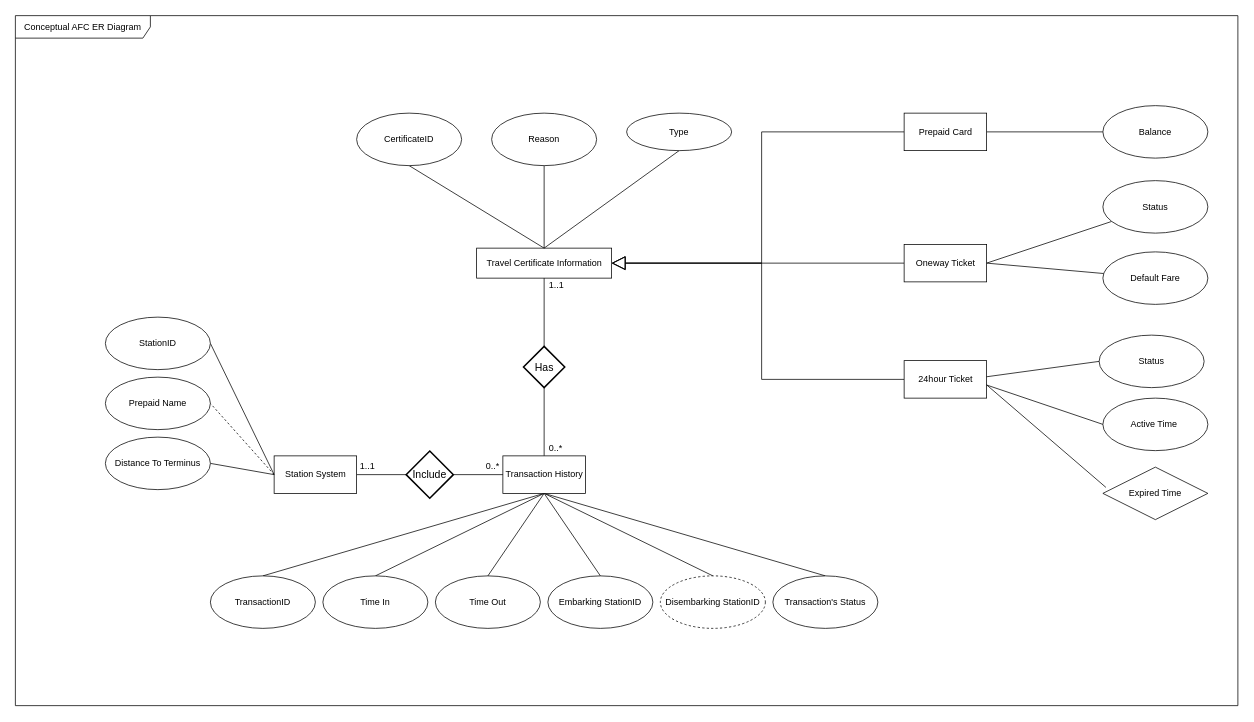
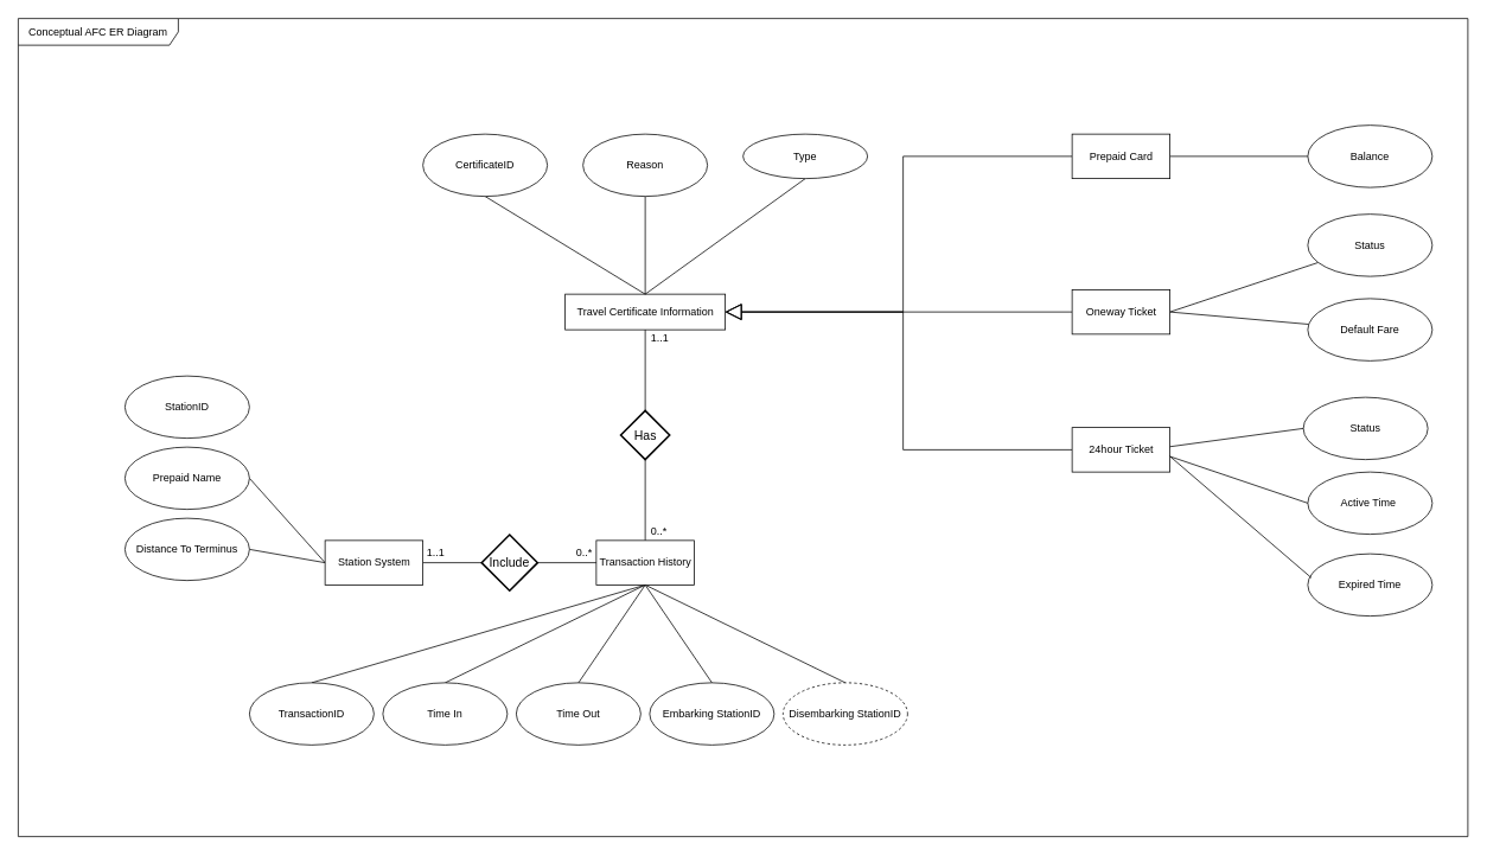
  <mxCell id="0" />
  <mxCell id="1" parent="0" />
  <mxCell id="2" value="&lt;span class=&quot;fontstyle0&quot;&gt;Conceptual AFC ER Diagram&lt;br&gt;&lt;/span&gt;" style="shape=umlFrame;whiteSpace=wrap;html=1;width=180;height=30;" parent="1" vertex="1"><mxGeometry x="20" y="20" width="1630" height="920" as="geometry" /></mxCell>
  <mxCell id="3" style="edgeStyle=orthogonalEdgeStyle;rounded=0;orthogonalLoop=1;jettySize=auto;html=1;exitX=0.5;exitY=1;exitDx=0;exitDy=0;entryX=0.5;entryY=0;entryDx=0;entryDy=0;endArrow=none;endFill=0;strokeColor=#000000;" parent="1" source="44" target="13" edge="1"><mxGeometry relative="1" as="geometry" /></mxCell>
  <mxCell id="4" value="0..*" style="text;html=1;resizable=0;points=[];align=center;verticalAlign=middle;labelBackgroundColor=#ffffff;" parent="3" vertex="1" connectable="0"><mxGeometry x="0.764" y="1" relative="1" as="geometry"><mxPoint x="13" as="offset" /></mxGeometry></mxCell>
  <mxCell id="5" style="edgeStyle=none;rounded=0;orthogonalLoop=1;jettySize=auto;html=1;exitX=0.5;exitY=0;exitDx=0;exitDy=0;startArrow=none;startFill=0;endArrow=none;endFill=0;strokeColor=#000000;" parent="1" source="6" target="27" edge="1"><mxGeometry relative="1" as="geometry" /></mxCell>
  <mxCell id="6" value="Travel Certificate Information" style="html=1;" parent="1" vertex="1"><mxGeometry x="635" y="330" width="180" height="40" as="geometry" /></mxCell>
  <mxCell id="7" style="edgeStyle=none;rounded=0;orthogonalLoop=1;jettySize=auto;html=1;exitX=0.5;exitY=1;exitDx=0;exitDy=0;entryX=0.5;entryY=0;entryDx=0;entryDy=0;startArrow=none;startFill=0;endArrow=none;endFill=0;strokeColor=#000000;" parent="1" source="13" target="30" edge="1"><mxGeometry relative="1" as="geometry" /></mxCell>
  <mxCell id="8" style="edgeStyle=none;rounded=0;orthogonalLoop=1;jettySize=auto;html=1;exitX=0.5;exitY=1;exitDx=0;exitDy=0;entryX=0.5;entryY=0;entryDx=0;entryDy=0;startArrow=none;startFill=0;endArrow=none;endFill=0;strokeColor=#000000;" parent="1" source="13" target="31" edge="1"><mxGeometry relative="1" as="geometry" /></mxCell>
  <mxCell id="9" style="edgeStyle=none;rounded=0;orthogonalLoop=1;jettySize=auto;html=1;exitX=0.5;exitY=1;exitDx=0;exitDy=0;entryX=0.5;entryY=0;entryDx=0;entryDy=0;startArrow=none;startFill=0;endArrow=none;endFill=0;strokeColor=#000000;" parent="1" source="13" target="32" edge="1"><mxGeometry relative="1" as="geometry" /></mxCell>
  <mxCell id="10" style="edgeStyle=none;rounded=0;orthogonalLoop=1;jettySize=auto;html=1;exitX=0.5;exitY=1;exitDx=0;exitDy=0;entryX=0.5;entryY=0;entryDx=0;entryDy=0;startArrow=none;startFill=0;endArrow=none;endFill=0;strokeColor=#000000;" parent="1" source="13" target="33" edge="1"><mxGeometry relative="1" as="geometry" /></mxCell>
  <mxCell id="11" style="edgeStyle=none;rounded=0;orthogonalLoop=1;jettySize=auto;html=1;exitX=0.5;exitY=1;exitDx=0;exitDy=0;entryX=0.5;entryY=0;entryDx=0;entryDy=0;startArrow=none;startFill=0;endArrow=none;endFill=0;strokeColor=#000000;" parent="1" source="13" target="34" edge="1"><mxGeometry relative="1" as="geometry" /></mxCell>
- <mxCell id="12" style="edgeStyle=none;rounded=0;orthogonalLoop=1;jettySize=auto;html=1;exitX=0.5;exitY=1;exitDx=0;exitDy=0;entryX=0.5;entryY=0;entryDx=0;entryDy=0;startArrow=none;startFill=0;endArrow=none;endFill=0;strokeColor=#000000;" parent="1" source="13" target="35" edge="1"><mxGeometry relative="1" as="geometry" /></mxCell>
  <mxCell id="13" value="Transaction History" style="html=1;" parent="1" vertex="1"><mxGeometry x="670" y="607" width="110" height="50" as="geometry" /></mxCell>
  <mxCell id="14" style="edgeStyle=orthogonalEdgeStyle;rounded=0;orthogonalLoop=1;jettySize=auto;html=1;exitX=0;exitY=0.5;exitDx=0;exitDy=0;entryX=1;entryY=0.5;entryDx=0;entryDy=0;startArrow=none;startFill=0;endArrow=block;endFill=0;strokeColor=#000000;endSize=16;" parent="1" source="16" target="6" edge="1"><mxGeometry relative="1" as="geometry" /></mxCell>
  <mxCell id="15" style="edgeStyle=orthogonalEdgeStyle;rounded=0;orthogonalLoop=1;jettySize=auto;html=1;exitX=1;exitY=0.5;exitDx=0;exitDy=0;entryX=0;entryY=0.5;entryDx=0;entryDy=0;endArrow=none;endFill=0;" parent="1" source="16" target="55" edge="1"><mxGeometry relative="1" as="geometry" /></mxCell>
  <mxCell id="16" value="Prepaid Card" style="html=1;" parent="1" vertex="1"><mxGeometry x="1205" y="150" width="110" height="50" as="geometry" /></mxCell>
  <mxCell id="17" style="rounded=0;orthogonalLoop=1;jettySize=auto;html=1;exitX=1;exitY=0.5;exitDx=0;exitDy=0;startArrow=none;startFill=0;endArrow=none;endFill=0;strokeColor=#000000;" parent="1" source="20" target="23" edge="1"><mxGeometry relative="1" as="geometry" /></mxCell>
  <mxCell id="18" style="rounded=0;orthogonalLoop=1;jettySize=auto;html=1;exitX=1;exitY=0.5;exitDx=0;exitDy=0;startArrow=none;startFill=0;endArrow=none;endFill=0;strokeColor=#000000;" parent="1" source="20" target="24" edge="1"><mxGeometry relative="1" as="geometry" /></mxCell>
  <mxCell id="19" style="edgeStyle=orthogonalEdgeStyle;rounded=0;orthogonalLoop=1;jettySize=auto;html=1;exitX=0;exitY=0.5;exitDx=0;exitDy=0;startArrow=none;startFill=0;endArrow=block;endFill=0;strokeColor=#000000;endSize=16;" parent="1" source="20" edge="1"><mxGeometry relative="1" as="geometry"><mxPoint x="815" y="350" as="targetPoint" /></mxGeometry></mxCell>
  <mxCell id="20" value="Oneway Ticket" style="html=1;" parent="1" vertex="1"><mxGeometry x="1205" y="325" width="110" height="50" as="geometry" /></mxCell>
  <mxCell id="21" style="edgeStyle=orthogonalEdgeStyle;rounded=0;orthogonalLoop=1;jettySize=auto;html=1;exitX=0;exitY=0.5;exitDx=0;exitDy=0;entryX=1;entryY=0.5;entryDx=0;entryDy=0;startArrow=none;startFill=0;endArrow=block;endFill=0;strokeColor=#000000;endSize=16;" parent="1" source="22" target="6" edge="1"><mxGeometry relative="1" as="geometry" /></mxCell>
  <mxCell id="22" value="24hour Ticket" style="html=1;" parent="1" vertex="1"><mxGeometry x="1205" y="480" width="110" height="50" as="geometry" /></mxCell>
  <mxCell id="23" value="Status" style="ellipse;whiteSpace=wrap;html=1;" parent="1" vertex="1"><mxGeometry x="1470" y="240" width="140" height="70" as="geometry" /></mxCell>
  <mxCell id="24" value="Default Fare" style="ellipse;whiteSpace=wrap;html=1;" parent="1" vertex="1"><mxGeometry x="1470" y="335" width="140" height="70" as="geometry" /></mxCell>
  <mxCell id="25" style="edgeStyle=none;rounded=0;orthogonalLoop=1;jettySize=auto;html=1;exitX=0.5;exitY=1;exitDx=0;exitDy=0;entryX=0.5;entryY=0;entryDx=0;entryDy=0;startArrow=none;startFill=0;endArrow=none;endFill=0;strokeColor=#000000;" parent="1" source="26" target="6" edge="1"><mxGeometry relative="1" as="geometry" /></mxCell>
  <mxCell id="26" value="CertificateID" style="ellipse;whiteSpace=wrap;html=1;" parent="1" vertex="1"><mxGeometry y="150" width="140" height="70" as="geometry" x="475" /></mxCell>
  <mxCell id="27" value="Reason" style="ellipse;whiteSpace=wrap;html=1;" parent="1" vertex="1"><mxGeometry x="655" y="150" width="140" height="70" as="geometry" /></mxCell>
  <mxCell id="28" style="edgeStyle=none;rounded=0;orthogonalLoop=1;jettySize=auto;html=1;exitX=0.5;exitY=1;exitDx=0;exitDy=0;startArrow=none;startFill=0;endArrow=none;endFill=0;strokeColor=#000000;" parent="1" source="29" edge="1"><mxGeometry relative="1" as="geometry"><mxPoint x="725" y="330" as="targetPoint" /></mxGeometry></mxCell>
  <mxCell id="29" value="Type" style="ellipse;whiteSpace=wrap;html=1;" parent="1" vertex="1"><mxGeometry x="835" y="150" width="140" height="50" as="geometry" /></mxCell>
  <mxCell id="30" value="TransactionID" style="ellipse;whiteSpace=wrap;html=1;" parent="1" vertex="1"><mxGeometry x="280" y="767" width="140" height="70" as="geometry" /></mxCell>
  <mxCell id="31" value="Time In" style="ellipse;whiteSpace=wrap;html=1;" parent="1" vertex="1"><mxGeometry x="430" y="767" width="140" height="70" as="geometry" /></mxCell>
  <mxCell id="32" value="Time Out" style="ellipse;whiteSpace=wrap;html=1;" parent="1" vertex="1"><mxGeometry x="580" y="767" width="140" height="70" as="geometry" /></mxCell>
  <mxCell id="33" value="Embarking StationID" style="ellipse;whiteSpace=wrap;html=1;" parent="1" vertex="1"><mxGeometry x="730" y="767" width="140" height="70" as="geometry" /></mxCell>
  <mxCell id="34" value="Disembarking StationID" style="ellipse;whiteSpace=wrap;html=1;dashed=1;" parent="1" vertex="1"><mxGeometry x="880" y="767" width="140" height="70" as="geometry" /></mxCell>
- <mxCell id="35" value="Transaction's Status&lt;br&gt;" style="ellipse;whiteSpace=wrap;html=1;" parent="1" vertex="1"><mxGeometry x="1030" y="767" width="140" height="70" as="geometry" /></mxCell>
  <mxCell id="36" style="edgeStyle=orthogonalEdgeStyle;rounded=0;orthogonalLoop=1;jettySize=auto;html=1;exitX=1;exitY=0.5;exitDx=0;exitDy=0;entryX=0;entryY=0.5;entryDx=0;entryDy=0;startArrow=none;startFill=0;endArrow=none;endFill=0;endSize=16;strokeColor=#000000;strokeWidth=1;" parent="1" source="39" target="50" edge="1"><mxGeometry relative="1" as="geometry" /></mxCell>
- <mxCell id="37" style="edgeStyle=none;rounded=0;orthogonalLoop=1;jettySize=auto;html=1;exitX=0;exitY=0.5;exitDx=0;exitDy=0;entryX=1;entryY=0.5;entryDx=0;entryDy=0;startArrow=none;startFill=0;endArrow=none;endFill=0;endSize=16;strokeColor=#000000;strokeWidth=1;dashed=1;" parent="1" source="39" target="42" edge="1"><mxGeometry relative="1" as="geometry" /></mxCell>
+ <mxCell id="37" style="edgeStyle=none;rounded=0;orthogonalLoop=1;jettySize=auto;html=1;exitX=0;exitY=0.5;exitDx=0;exitDy=0;entryX=1;entryY=0.5;entryDx=0;entryDy=0;startArrow=none;startFill=0;endArrow=none;endFill=0;endSize=16;strokeColor=#000000;strokeWidth=1;" parent="1" source="39" target="42" edge="1"><mxGeometry relative="1" as="geometry" /></mxCell>
  <mxCell id="38" style="edgeStyle=none;rounded=0;orthogonalLoop=1;jettySize=auto;html=1;exitX=0;exitY=0.5;exitDx=0;exitDy=0;entryX=1;entryY=0.5;entryDx=0;entryDy=0;startArrow=none;startFill=0;endArrow=none;endFill=0;endSize=16;strokeColor=#000000;strokeWidth=1;" parent="1" source="39" target="43" edge="1"><mxGeometry relative="1" as="geometry" /></mxCell>
  <mxCell id="39" value="Station System" style="html=1;" parent="1" vertex="1"><mxGeometry x="365" y="607" width="110" height="50" as="geometry" /></mxCell>
- <mxCell id="40" style="rounded=0;orthogonalLoop=1;jettySize=auto;html=1;exitX=1;exitY=0.5;exitDx=0;exitDy=0;entryX=0;entryY=0.5;entryDx=0;entryDy=0;startArrow=none;startFill=0;endArrow=none;endFill=0;endSize=16;strokeColor=#000000;strokeWidth=1;" parent="1" source="41" target="39" edge="1"><mxGeometry relative="1" as="geometry" /></mxCell>
  <mxCell id="41" value="StationID" style="ellipse;whiteSpace=wrap;html=1;" parent="1" vertex="1"><mxGeometry x="140" y="422" width="140" height="70" as="geometry" /></mxCell>
  <mxCell id="42" value="Prepaid Name" style="ellipse;whiteSpace=wrap;html=1;" parent="1" vertex="1"><mxGeometry x="140" y="502" width="140" height="70" as="geometry" /></mxCell>
  <mxCell id="43" value="Distance To Terminus" style="ellipse;whiteSpace=wrap;html=1;" parent="1" vertex="1"><mxGeometry x="140" y="582" width="140" height="70" as="geometry" /></mxCell>
  <mxCell id="44" value="Has" style="shape=rhombus;strokeWidth=2;fontSize=17;perimeter=rhombusPerimeter;whiteSpace=wrap;html=1;align=center;fontSize=14;" parent="1" vertex="1"><mxGeometry x="697.5" y="461" width="55" height="55" as="geometry" /></mxCell>
  <mxCell id="45" style="edgeStyle=orthogonalEdgeStyle;rounded=0;orthogonalLoop=1;jettySize=auto;html=1;exitX=0.5;exitY=1;exitDx=0;exitDy=0;entryX=0.5;entryY=0;entryDx=0;entryDy=0;endArrow=none;endFill=0;strokeColor=#000000;" parent="1" source="6" target="44" edge="1"><mxGeometry relative="1" as="geometry"><mxPoint x="725" y="497" as="sourcePoint" /><mxPoint x="725" y="607" as="targetPoint" /></mxGeometry></mxCell>
  <mxCell id="46" value="1..1" style="text;html=1;resizable=0;points=[];align=center;verticalAlign=middle;labelBackgroundColor=#ffffff;" parent="45" vertex="1" connectable="0"><mxGeometry x="-0.745" y="-2" relative="1" as="geometry"><mxPoint x="17" y="-3" as="offset" /></mxGeometry></mxCell>
  <mxCell id="47" value="0..*" style="text;html=1;resizable=0;points=[];align=center;verticalAlign=middle;labelBackgroundColor=#ffffff;" parent="45" vertex="1" connectable="0"><mxGeometry x="-0.745" y="-2" relative="1" as="geometry"><mxPoint x="-68" y="238" as="offset" /></mxGeometry></mxCell>
  <mxCell id="48" value="1..1" style="text;html=1;resizable=0;points=[];align=center;verticalAlign=middle;labelBackgroundColor=#ffffff;" parent="45" vertex="1" connectable="0"><mxGeometry x="-0.745" y="-2" relative="1" as="geometry"><mxPoint x="-235" y="238" as="offset" /></mxGeometry></mxCell>
  <mxCell id="49" style="edgeStyle=orthogonalEdgeStyle;rounded=0;orthogonalLoop=1;jettySize=auto;html=1;exitX=1;exitY=0.5;exitDx=0;exitDy=0;entryX=0;entryY=0.5;entryDx=0;entryDy=0;startArrow=none;startFill=0;endArrow=none;endFill=0;endSize=16;strokeColor=#000000;strokeWidth=1;" parent="1" source="50" target="13" edge="1"><mxGeometry relative="1" as="geometry" /></mxCell>
  <mxCell id="50" value="Include" style="shape=rhombus;strokeWidth=2;fontSize=17;perimeter=rhombusPerimeter;whiteSpace=wrap;html=1;align=center;fontSize=14;" parent="1" vertex="1"><mxGeometry x="541" y="600.5" width="63" height="63" as="geometry" /></mxCell>
  <mxCell id="51" value="Active Time&amp;nbsp;" style="ellipse;whiteSpace=wrap;html=1;" parent="1" vertex="1"><mxGeometry x="1470" y="530" width="140" height="70" as="geometry" /></mxCell>
- <mxCell id="52" value="Expired Time" style="rhombus;whiteSpace=wrap;html=1;" parent="1" vertex="1"><mxGeometry x="1470" y="622" width="140" height="70" as="geometry" /></mxCell>
+ <mxCell id="52" value="Expired Time" style="ellipse;whiteSpace=wrap;html=1;" parent="1" vertex="1"><mxGeometry x="1470" y="622" width="140" height="70" as="geometry" /></mxCell>
  <mxCell id="53" style="rounded=0;orthogonalLoop=1;jettySize=auto;html=1;startArrow=none;startFill=0;endArrow=none;endFill=0;strokeColor=#000000;entryX=0;entryY=0.5;entryDx=0;entryDy=0;" parent="1" edge="1" target="51"><mxGeometry relative="1" as="geometry"><mxPoint x="1315" y="512.5" as="sourcePoint" /><mxPoint x="1469.756" y="497.415" as="targetPoint" /></mxGeometry></mxCell>
  <mxCell id="54" style="rounded=0;orthogonalLoop=1;jettySize=auto;html=1;startArrow=none;startFill=0;endArrow=none;endFill=0;strokeColor=#000000;entryX=0.029;entryY=0.386;entryDx=0;entryDy=0;entryPerimeter=0;exitX=1;exitY=0.647;exitDx=0;exitDy=0;exitPerimeter=0;" parent="1" source="22" target="52" edge="1"><mxGeometry relative="1" as="geometry"><mxPoint x="1325" y="512.355" as="sourcePoint" /><mxPoint x="1479.756" y="504.915" as="targetPoint" /></mxGeometry></mxCell>
  <mxCell id="55" value="Balance" style="ellipse;whiteSpace=wrap;html=1;" parent="1" vertex="1"><mxGeometry x="1470" y="140" width="140" height="70" as="geometry" /></mxCell>
  <mxCell id="56" value="Status" style="ellipse;whiteSpace=wrap;html=1;" vertex="1" parent="1"><mxGeometry x="1465" y="446" width="140" height="70" as="geometry" /></mxCell>
  <mxCell id="57" style="rounded=0;orthogonalLoop=1;jettySize=auto;html=1;exitX=1;exitY=0.5;exitDx=0;exitDy=0;startArrow=none;startFill=0;endArrow=none;endFill=0;strokeColor=#000000;entryX=0;entryY=0.5;entryDx=0;entryDy=0;" edge="1" parent="1" target="56"><mxGeometry relative="1" as="geometry"><mxPoint x="1315" y="501.5" as="sourcePoint" /><mxPoint x="1481.756" y="445.915" as="targetPoint" /></mxGeometry></mxCell>
